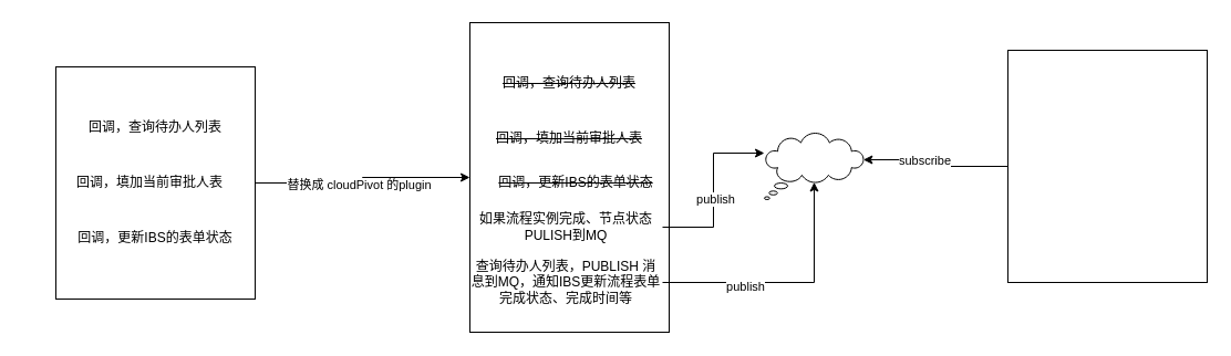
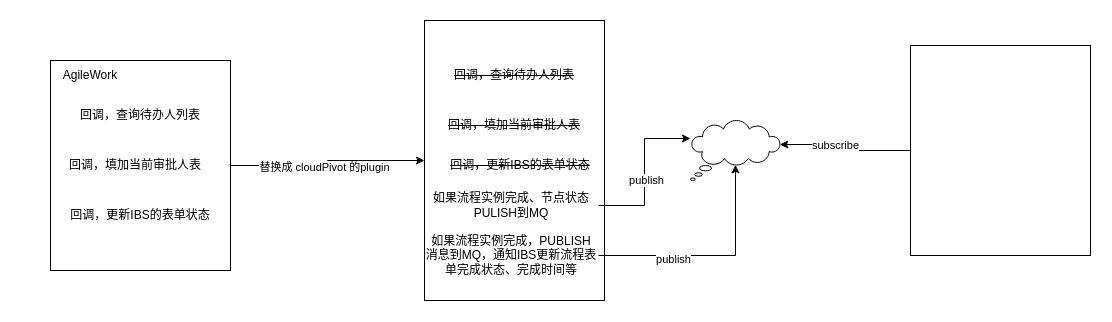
  <mxCell id="0" />
  <mxCell id="1" parent="0" />
  <mxCell id="2" style="edgeStyle=orthogonalEdgeStyle;rounded=0;orthogonalLoop=1;jettySize=auto;html=1;entryX=0;entryY=0.5;entryDx=0;entryDy=0;" edge="1" parent="1" source="4" target="9"><mxGeometry relative="1" as="geometry" /></mxCell>
  <mxCell id="3" value="替换成 cloudPivot 的plugin" style="edgeLabel;html=1;align=center;verticalAlign=middle;resizable=0;points=[];" vertex="1" connectable="0" parent="2"><mxGeometry x="-0.065" y="-1" relative="1" as="geometry"><mxPoint as="offset" /></mxGeometry></mxCell>
  <mxCell id="4" value="" style="rounded=0;whiteSpace=wrap;html=1;" vertex="1" parent="1"><mxGeometry x="50" y="60" width="180" height="210" as="geometry" /></mxCell>
+ <mxCell id="5" value="AgileWork" style="text;strokeColor=none;align=center;fillColor=none;html=1;verticalAlign=middle;whiteSpace=wrap;rounded=0;" vertex="1" parent="1"><mxGeometry x="60" y="60" width="60" height="30" as="geometry" /></mxCell>
  <mxCell id="6" value="回调，查询待办人列表" style="text;strokeColor=none;align=center;fillColor=none;html=1;verticalAlign=middle;whiteSpace=wrap;rounded=0;" vertex="1" parent="1"><mxGeometry x="20" y="100" width="240" height="30" as="geometry" /></mxCell>
  <mxCell id="7" value="回调，填加当前审批人表" style="text;strokeColor=none;align=center;fillColor=none;html=1;verticalAlign=middle;whiteSpace=wrap;rounded=0;" vertex="1" parent="1"><mxGeometry x="40" y="150" width="190" height="30" as="geometry" /></mxCell>
  <mxCell id="8" value="回调，更新IBS的表单状态" style="text;strokeColor=none;align=center;fillColor=none;html=1;verticalAlign=middle;whiteSpace=wrap;rounded=0;" vertex="1" parent="1"><mxGeometry x="20" y="200" width="240" height="30" as="geometry" /></mxCell>
  <mxCell id="9" value="" style="rounded=0;whiteSpace=wrap;html=1;" vertex="1" parent="1"><mxGeometry x="424" y="20" width="180" height="280" as="geometry" /></mxCell>
  <mxCell id="10" value="&lt;strike&gt;回调，查询待办人列表&lt;/strike&gt;" style="text;strokeColor=none;align=center;fillColor=none;html=1;verticalAlign=middle;whiteSpace=wrap;rounded=0;" vertex="1" parent="1"><mxGeometry x="394" y="60" width="240" height="30" as="geometry" /></mxCell>
  <mxCell id="11" value="&lt;strike&gt;回调，填加当前审批人表&lt;/strike&gt;" style="text;strokeColor=none;align=center;fillColor=none;html=1;verticalAlign=middle;whiteSpace=wrap;rounded=0;" vertex="1" parent="1"><mxGeometry x="427" y="110" width="174" height="30" as="geometry" /></mxCell>
  <mxCell id="12" value="&lt;strike&gt;回调，更新IBS的表单状态&lt;/strike&gt;" style="text;strokeColor=none;align=center;fillColor=none;html=1;verticalAlign=middle;whiteSpace=wrap;rounded=0;" vertex="1" parent="1"><mxGeometry x="400" y="150" width="240" height="30" as="geometry" /></mxCell>
  <mxCell id="13" value="如果流程实例完成、节点状态PULISH到MQ" style="text;strokeColor=none;align=center;fillColor=none;html=1;verticalAlign=middle;whiteSpace=wrap;rounded=0;" vertex="1" parent="1"><mxGeometry x="424" y="190" width="174" height="30" as="geometry" /></mxCell>
- <mxCell id="14" value="查询待办人列表，PUBLISH 消息到MQ，通知IBS更新流程表单完成状态、完成时间等" style="text;strokeColor=none;align=center;fillColor=none;html=1;verticalAlign=middle;whiteSpace=wrap;rounded=0;" vertex="1" parent="1"><mxGeometry x="424" y="240" width="174" height="30" as="geometry" /></mxCell>
+ <mxCell id="14" value="如果流程实例完成，PUBLISH 消息到MQ，通知IBS更新流程表单完成状态、完成时间等" style="text;strokeColor=none;align=center;fillColor=none;html=1;verticalAlign=middle;whiteSpace=wrap;rounded=0;" vertex="1" parent="1"><mxGeometry x="424" y="240" width="174" height="30" as="geometry" /></mxCell>
  <mxCell id="15" value="" style="whiteSpace=wrap;html=1;shape=mxgraph.basic.cloud_callout" vertex="1" parent="1"><mxGeometry x="690" y="120" width="90" height="60" as="geometry" /></mxCell>
  <mxCell id="16" style="edgeStyle=orthogonalEdgeStyle;rounded=0;orthogonalLoop=1;jettySize=auto;html=1;entryX=0;entryY=0.3;entryDx=0;entryDy=0;entryPerimeter=0;" edge="1" parent="1" source="13" target="15"><mxGeometry relative="1" as="geometry" /></mxCell>
  <mxCell id="17" value="publish" style="edgeLabel;html=1;align=center;verticalAlign=middle;resizable=0;points=[];" vertex="1" connectable="0" parent="16"><mxGeometry x="-0.094" y="-1" relative="1" as="geometry"><mxPoint as="offset" /></mxGeometry></mxCell>
  <mxCell id="18" style="edgeStyle=orthogonalEdgeStyle;rounded=0;orthogonalLoop=1;jettySize=auto;html=1;entryX=0.5;entryY=0.74;entryDx=0;entryDy=0;entryPerimeter=0;" edge="1" parent="1" source="14" target="15"><mxGeometry relative="1" as="geometry" /></mxCell>
  <mxCell id="19" value="publish" style="edgeLabel;html=1;align=center;verticalAlign=middle;resizable=0;points=[];" vertex="1" connectable="0" parent="18"><mxGeometry x="-0.35" y="-3" relative="1" as="geometry"><mxPoint as="offset" /></mxGeometry></mxCell>
  <mxCell id="20" value="" style="rounded=0;whiteSpace=wrap;html=1;" vertex="1" parent="1"><mxGeometry x="910" y="45" width="180" height="210" as="geometry" /></mxCell>
  <mxCell id="21" style="edgeStyle=orthogonalEdgeStyle;rounded=0;orthogonalLoop=1;jettySize=auto;html=1;entryX=0.993;entryY=0.4;entryDx=0;entryDy=0;entryPerimeter=0;" edge="1" parent="1" source="20" target="15"><mxGeometry relative="1" as="geometry" /></mxCell>
  <mxCell id="22" value="subscribe" style="edgeLabel;html=1;align=center;verticalAlign=middle;resizable=0;points=[];" vertex="1" connectable="0" parent="21"><mxGeometry x="0.2" relative="1" as="geometry"><mxPoint as="offset" /></mxGeometry></mxCell>
